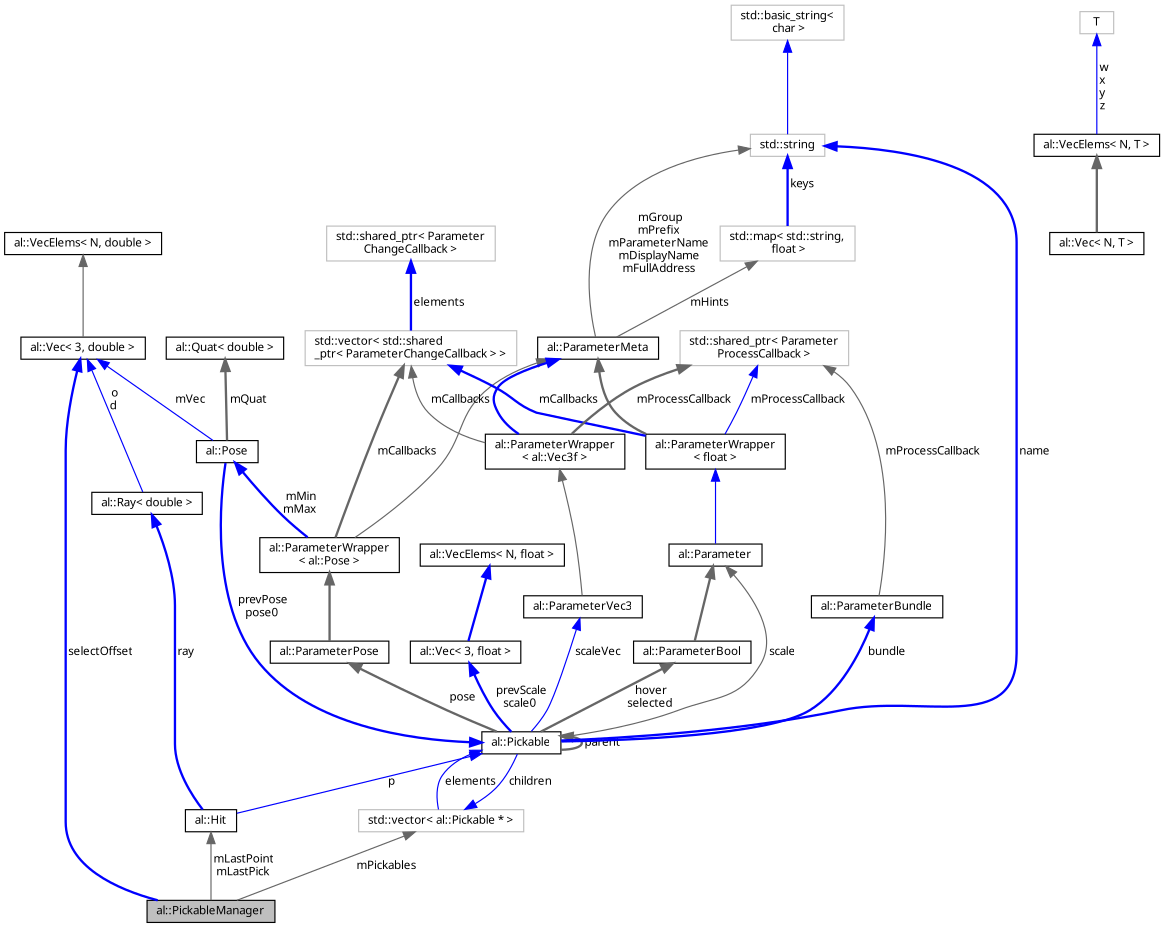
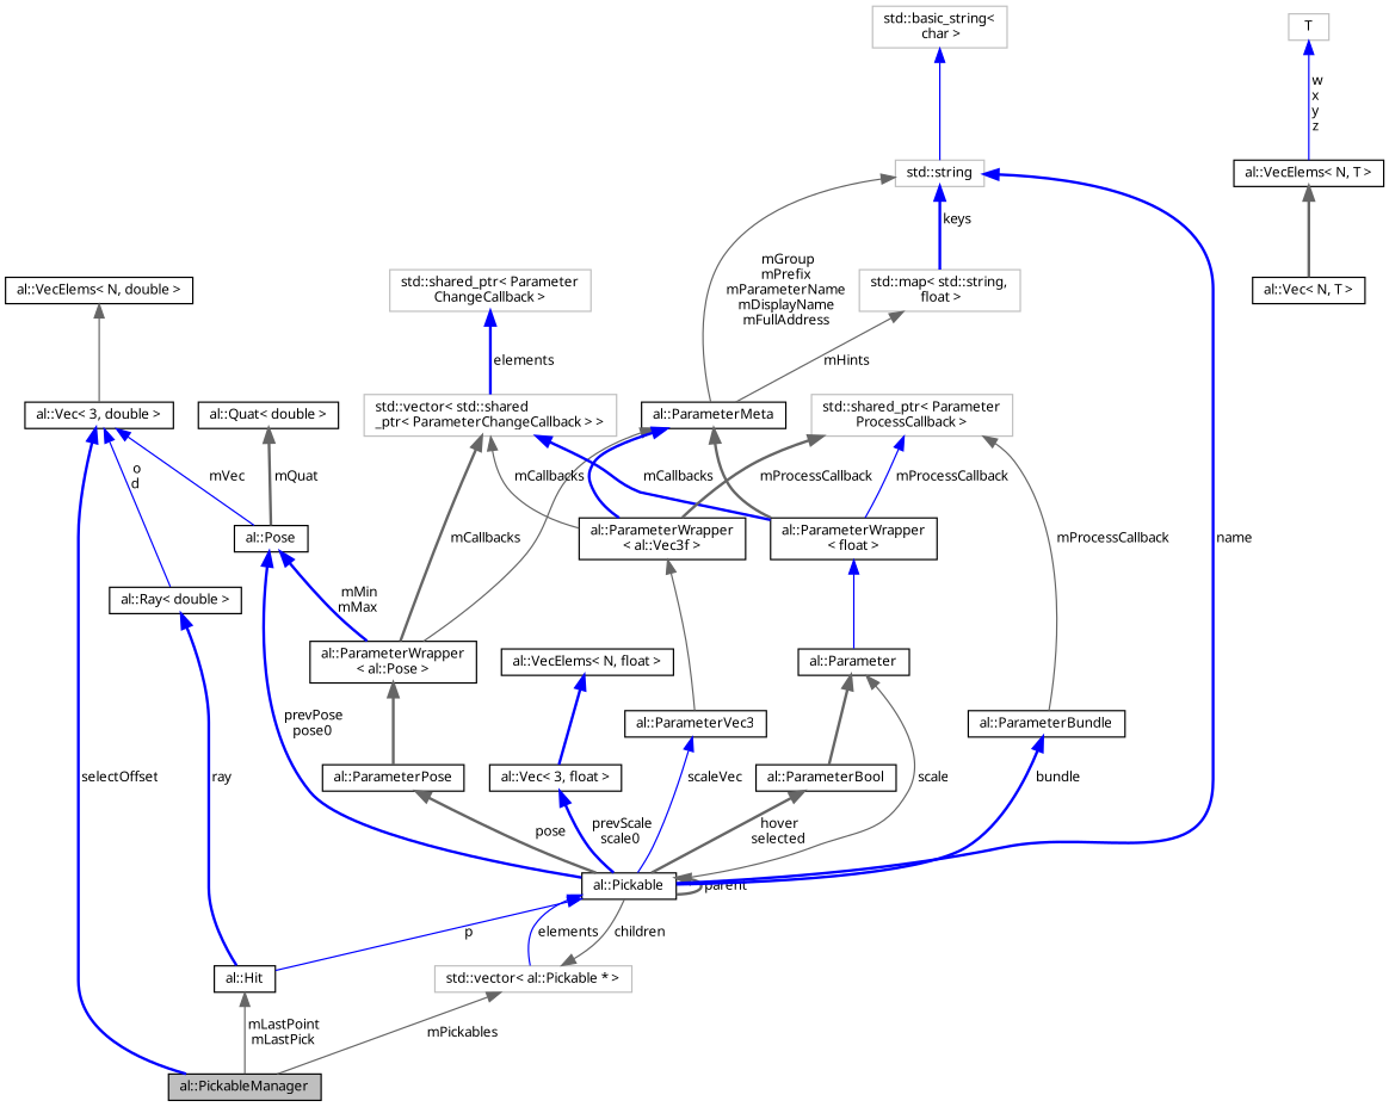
  digraph {
    fontname="Noto Sans"
    rankdir=TB
    node [color=black fontname="Noto Sans" fontsize=10 shape=record]
    edge [color=blue dir=back fontname="Noto Sans" fontsize=10 labelfontname="FreeSans.ttf" labelfontsize=10 style=bold]
    n1 [fillcolor=grey75 fontcolor=black height=0.2 label="al::PickableManager" style=filled width=0.4]
    n2 [height=0.2 label="al::Vec\< 3, double \>" width=0.4]
    n3 [height=0.2 label="al::Pose" width=0.4]
    n4 [height=0.2 label="al::Ray\< double \>" width=0.4]
    n5 [height=0.2 label="al::Pickable" width=0.4]
    n6 [height=0.2 label="al::ParameterWrapper\l\< al::Pose \>" width=0.4]
    n7 [height=0.2 label="al::Hit" width=0.4]
    n8 [height=0.2 label="al::VecElems\< N, double \>" width=0.4]
    n9 [color=grey75 height=0.2 label="std::vector\< al::Pickable * \>" width=0.4]
    n10 [height=0.2 label="al::Vec\< 3, float \>" width=0.4]
    n11 [height=0.2 label="al::VecElems\< N, float \>" width=0.4]
    n12 [height=0.2 label="al::ParameterPose" width=0.4]
    n13 [height=0.2 label="al::Quat\< double \>" width=0.4]
    n14 [height=0.2 label="al::ParameterBool" width=0.4]
    n15 [height=0.2 label="al::Parameter" width=0.4]
    n16 [height=0.2 label="al::ParameterWrapper\l\< float \>" width=0.4]
    n17 [height=0.2 label="al::ParameterMeta" width=0.4]
    n18 [height=0.2 label="al::ParameterWrapper\l\< al::Vec3f \>" width=0.4]
    n19 [height=0.2 label="al::ParameterVec3" width=0.4]
    n20 [color=grey75 height=0.2 label="std::map\< std::string,\l float \>" width=0.4]
    n21 [color=grey75 height=0.2 label="std::string" width=0.4]
    n22 [color=grey75 height=0.2 label="std::basic_string\<\l char \>" width=0.4]
    n23 [color=grey75 height=0.2 label="std::vector\< std::shared\l_ptr\< ParameterChangeCallback \> \>" width=0.4]
    n24 [color=grey75 height=0.2 label="std::shared_ptr\< Parameter\lChangeCallback \>" width=0.4]
    n25 [color=grey75 height=0.2 label="std::shared_ptr\< Parameter\lProcessCallback \>" width=0.4]
    n26 [height=0.2 label="al::ParameterBundle" width=0.4]
    n27 [height=0.2 label="al::Vec\< N, T \>" width=0.4]
    n28 [height=0.2 label="al::VecElems\< N, T \>" width=0.4]
    n29 [color=grey75 height=0.2 label=T width=0.4]
    n2 -> n1 [label=" selectOffset"]
    n2 -> n3 [label=" mVec" style=solid]
    n2 -> n4 [label=" o\nd" style=solid]
-   n5 -> n3 [label=" prevPose\npose0"]
+   n3 -> n5 [label=" prevPose\npose0"]
    n3 -> n6 [label=" mMin\nmMax"]
    n4 -> n7 [label=" ray"]
    n5 -> n5 [color=gray40 label=" parent"]
    n5 -> n7 [label=" p" style=solid]
    n5 -> n9 [label=" elements" style=solid]
    n6 -> n12 [color=gray40]
    n7 -> n1 [color=gray40 label=" mLastPoint\nmLastPick" style=solid]
    n8 -> n2 [color=gray40 style=solid]
    n9 -> n1 [color=gray40 label=" mPickables" style=solid]
-   n9 -> n5 [label=" children" style=solid]
+   n9 -> n5 [color=gray40 label=" children" style=solid]
    n10 -> n5 [label=" prevScale\nscale0"]
    n11 -> n10
    n12 -> n5 [color=gray40 label=" pose"]
    n13 -> n3 [color=gray40 label=" mQuat"]
    n14 -> n5 [color=gray40 label=" hover\nselected"]
    n15 -> n5 [color=gray40 label=" scale" style=solid]
    n15 -> n14 [color=gray40]
    n16 -> n15 [style=solid]
    n17 -> n6 [color=gray40 style=solid]
    n17 -> n16 [color=gray40]
    n17 -> n18
    n18 -> n19 [color=gray40 style=solid]
    n19 -> n5 [label=" scaleVec" style=solid]
    n20 -> n17 [color=gray40 label=" mHints" style=solid]
    n21 -> n5 [label=" name"]
    n21 -> n17 [color=gray40 label=" mGroup\nmPrefix\nmParameterName\nmDisplayName\nmFullAddress" style=solid]
    n21 -> n20 [label=" keys"]
    n22 -> n21 [style=solid]
    n23 -> n6 [color=gray40 label=" mCallbacks"]
    n23 -> n16 [label=" mCallbacks"]
    n23 -> n18 [color=gray40 label=" mCallbacks" style=solid]
    n24 -> n23 [label=" elements"]
    n25 -> n16 [label=" mProcessCallback" style=solid]
    n25 -> n18 [color=gray40 label=" mProcessCallback"]
    n25 -> n26 [color=gray40 label=" mProcessCallback" style=solid]
    n26 -> n5 [label=" bundle"]
    n28 -> n27 [color=gray40]
    n29 -> n28 [label=" w\nx\ny\nz" style=solid]
  }
